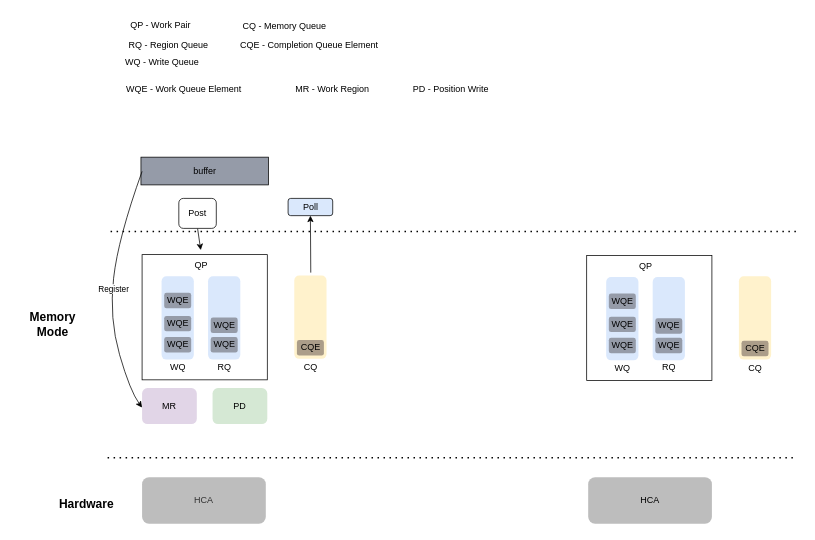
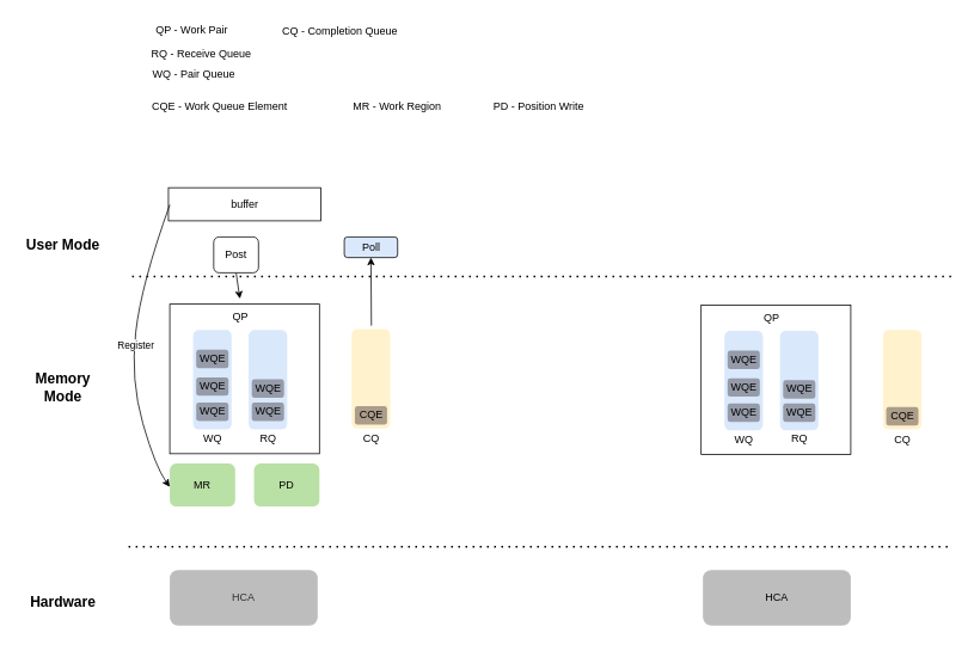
  <mxCell id="0" />
  <mxCell id="1" parent="0" />
  <mxCell id="2" value="" style="whiteSpace=wrap;html=1;aspect=fixed;" vertex="1" parent="1"><mxGeometry x="189" y="339" width="167" height="167" as="geometry" /></mxCell>
  <mxCell id="3" value="" style="rounded=1;whiteSpace=wrap;html=1;fillColor=#dae8fc;strokeColor=none;" vertex="1" parent="1"><mxGeometry x="215" y="368" width="43" height="111" as="geometry" /></mxCell>
  <mxCell id="4" value="QP" style="text;strokeColor=none;align=center;fillColor=none;html=1;verticalAlign=middle;whiteSpace=wrap;rounded=0;" vertex="1" parent="1"><mxGeometry x="228" y="342" width="79.5" height="21" as="geometry" /></mxCell>
  <mxCell id="5" value="" style="rounded=1;whiteSpace=wrap;html=1;fillColor=#dae8fc;strokeColor=none;" vertex="1" parent="1"><mxGeometry x="277" y="368" width="43" height="111" as="geometry" /></mxCell>
  <mxCell id="6" value="WQ" style="text;strokeColor=none;align=center;fillColor=none;html=1;verticalAlign=middle;whiteSpace=wrap;rounded=0;" vertex="1" parent="1"><mxGeometry x="224.5" y="479" width="24" height="21" as="geometry" /></mxCell>
  <mxCell id="7" value="QP - Work Pair&amp;nbsp;" style="text;strokeColor=none;align=center;fillColor=none;html=1;verticalAlign=middle;whiteSpace=wrap;rounded=0;" vertex="1" parent="1"><mxGeometry x="163.13" y="20" width="105" height="25" as="geometry" /></mxCell>
- <mxCell id="8" value="RQ - Region Queue" style="text;strokeColor=none;align=center;fillColor=none;html=1;verticalAlign=middle;whiteSpace=wrap;rounded=0;" vertex="1" parent="1"><mxGeometry x="167" y="45" width="115" height="30" as="geometry" /></mxCell>
+ <mxCell id="8" value="RQ - Receive Queue" style="text;strokeColor=none;align=center;fillColor=none;html=1;verticalAlign=middle;whiteSpace=wrap;rounded=0;" vertex="1" parent="1"><mxGeometry x="167" y="45" width="115" height="30" as="geometry" /></mxCell>
  <mxCell id="9" value="RQ" style="text;strokeColor=none;align=center;fillColor=none;html=1;verticalAlign=middle;whiteSpace=wrap;rounded=0;" vertex="1" parent="1"><mxGeometry x="284.5" y="479" width="28" height="20" as="geometry" /></mxCell>
- <mxCell id="10" value="WQ - Write Queue" style="text;strokeColor=none;align=center;fillColor=none;html=1;verticalAlign=middle;whiteSpace=wrap;rounded=0;" vertex="1" parent="1"><mxGeometry x="158.75" y="71" width="113.75" height="21" as="geometry" /></mxCell>
+ <mxCell id="10" value="WQ - Pair Queue" style="text;strokeColor=none;align=center;fillColor=none;html=1;verticalAlign=middle;whiteSpace=wrap;rounded=0;" vertex="1" parent="1"><mxGeometry x="158.75" y="71" width="113.75" height="21" as="geometry" /></mxCell>
  <mxCell id="11" value="WQE" style="rounded=1;whiteSpace=wrap;html=1;strokeColor=none;fillColor=#959BA8;" vertex="1" parent="1"><mxGeometry x="218.5" y="449" width="36" height="20.5" as="geometry" /></mxCell>
  <mxCell id="12" value="WQE" style="rounded=1;whiteSpace=wrap;html=1;strokeColor=none;fillColor=#959BA8;" vertex="1" parent="1"><mxGeometry x="218.5" y="420.75" width="36" height="20.5" as="geometry" /></mxCell>
  <mxCell id="13" value="WQE" style="rounded=1;whiteSpace=wrap;html=1;strokeColor=none;fillColor=#959BA8;" vertex="1" parent="1"><mxGeometry x="218.5" y="390" width="36" height="20.5" as="geometry" /></mxCell>
  <mxCell id="14" value="WQE" style="rounded=1;whiteSpace=wrap;html=1;strokeColor=none;fillColor=#959BA8;" vertex="1" parent="1"><mxGeometry x="280.5" y="449" width="36" height="20.5" as="geometry" /></mxCell>
  <mxCell id="15" value="WQE" style="rounded=1;whiteSpace=wrap;html=1;strokeColor=none;fillColor=#959BA8;" vertex="1" parent="1"><mxGeometry x="280.5" y="423" width="36" height="20.5" as="geometry" /></mxCell>
- <mxCell id="16" value="WQE - Work Queue Element" style="text;strokeColor=none;align=center;fillColor=none;html=1;verticalAlign=middle;whiteSpace=wrap;rounded=0;" vertex="1" parent="1"><mxGeometry x="163.13" y="108" width="164" height="21" as="geometry" /></mxCell>
+ <mxCell id="16" value="CQE - Work Queue Element" style="text;strokeColor=none;align=center;fillColor=none;html=1;verticalAlign=middle;whiteSpace=wrap;rounded=0;" vertex="1" parent="1"><mxGeometry x="163.13" y="108" width="164" height="21" as="geometry" /></mxCell>
  <mxCell id="17" value="CQ" style="text;strokeColor=none;align=center;fillColor=none;html=1;verticalAlign=middle;whiteSpace=wrap;rounded=0;" vertex="1" parent="1"><mxGeometry x="399.5" y="480" width="28" height="20" as="geometry" /></mxCell>
  <mxCell id="18" value="" style="rounded=1;whiteSpace=wrap;html=1;fillColor=#fff2cc;strokeColor=none;" vertex="1" parent="1"><mxGeometry x="392" y="367" width="43" height="111" as="geometry" /></mxCell>
- <mxCell id="19" value="CQ - Memory Queue" style="text;strokeColor=none;align=center;fillColor=none;html=1;verticalAlign=middle;whiteSpace=wrap;rounded=0;" vertex="1" parent="1"><mxGeometry x="296.5" y="24" width="164" height="21" as="geometry" /></mxCell>
+ <mxCell id="19" value="CQ - Completion Queue" style="text;strokeColor=none;align=center;fillColor=none;html=1;verticalAlign=middle;whiteSpace=wrap;rounded=0;" vertex="1" parent="1"><mxGeometry x="296.5" y="24" width="164" height="21" as="geometry" /></mxCell>
  <mxCell id="20" value="CQE" style="rounded=1;whiteSpace=wrap;html=1;strokeColor=none;fillColor=#AB9D89;" vertex="1" parent="1"><mxGeometry x="395.5" y="453" width="36" height="20.5" as="geometry" /></mxCell>
- <mxCell id="21" value="CQE - Completion Queue Element" style="text;strokeColor=none;align=center;fillColor=none;html=1;verticalAlign=middle;whiteSpace=wrap;rounded=0;" vertex="1" parent="1"><mxGeometry x="312" y="49.5" width="200" height="21" as="geometry" /></mxCell>
  <mxCell id="22" value="HCA" style="rounded=1;whiteSpace=wrap;html=1;fillColor=#BDBDBD;fontColor=#333333;strokeColor=none;" vertex="1" parent="1"><mxGeometry x="189" y="636" width="165" height="62" as="geometry" /></mxCell>
  <mxCell id="23" value="" style="whiteSpace=wrap;html=1;aspect=fixed;" vertex="1" parent="1"><mxGeometry x="782" y="340" width="167" height="167" as="geometry" /></mxCell>
  <mxCell id="24" value="" style="rounded=1;whiteSpace=wrap;html=1;fillColor=#dae8fc;strokeColor=none;" vertex="1" parent="1"><mxGeometry x="808" y="369" width="43" height="111" as="geometry" /></mxCell>
  <mxCell id="25" value="QP" style="text;strokeColor=none;align=center;fillColor=none;html=1;verticalAlign=middle;whiteSpace=wrap;rounded=0;" vertex="1" parent="1"><mxGeometry x="821" y="343" width="79.5" height="21" as="geometry" /></mxCell>
  <mxCell id="26" value="" style="rounded=1;whiteSpace=wrap;html=1;fillColor=#dae8fc;strokeColor=none;" vertex="1" parent="1"><mxGeometry x="870" y="369" width="43" height="111" as="geometry" /></mxCell>
  <mxCell id="27" value="WQ" style="text;strokeColor=none;align=center;fillColor=none;html=1;verticalAlign=middle;whiteSpace=wrap;rounded=0;" vertex="1" parent="1"><mxGeometry x="817.5" y="480" width="24" height="21" as="geometry" /></mxCell>
  <mxCell id="28" value="RQ" style="text;strokeColor=none;align=center;fillColor=none;html=1;verticalAlign=middle;whiteSpace=wrap;rounded=0;" vertex="1" parent="1"><mxGeometry x="877.5" y="480" width="28" height="20" as="geometry" /></mxCell>
  <mxCell id="29" value="WQE" style="rounded=1;whiteSpace=wrap;html=1;strokeColor=none;fillColor=#959BA8;" vertex="1" parent="1"><mxGeometry x="811.5" y="450" width="36" height="20.5" as="geometry" /></mxCell>
  <mxCell id="30" value="WQE" style="rounded=1;whiteSpace=wrap;html=1;strokeColor=none;fillColor=#959BA8;" vertex="1" parent="1"><mxGeometry x="811.5" y="421.75" width="36" height="20.5" as="geometry" /></mxCell>
  <mxCell id="31" value="WQE" style="rounded=1;whiteSpace=wrap;html=1;strokeColor=none;fillColor=#959BA8;" vertex="1" parent="1"><mxGeometry x="811.5" y="391" width="36" height="20.5" as="geometry" /></mxCell>
  <mxCell id="32" value="WQE" style="rounded=1;whiteSpace=wrap;html=1;strokeColor=none;fillColor=#959BA8;" vertex="1" parent="1"><mxGeometry x="873.5" y="450" width="36" height="20.5" as="geometry" /></mxCell>
  <mxCell id="33" value="WQE" style="rounded=1;whiteSpace=wrap;html=1;strokeColor=none;fillColor=#959BA8;" vertex="1" parent="1"><mxGeometry x="873.5" y="424" width="36" height="20.5" as="geometry" /></mxCell>
  <mxCell id="34" value="CQ" style="text;strokeColor=none;align=center;fillColor=none;html=1;verticalAlign=middle;whiteSpace=wrap;rounded=0;" vertex="1" parent="1"><mxGeometry x="992.5" y="481" width="28" height="20" as="geometry" /></mxCell>
  <mxCell id="35" value="" style="rounded=1;whiteSpace=wrap;html=1;fillColor=#fff2cc;strokeColor=none;" vertex="1" parent="1"><mxGeometry x="985" y="368" width="43" height="111" as="geometry" /></mxCell>
  <mxCell id="36" value="CQE" style="rounded=1;whiteSpace=wrap;html=1;strokeColor=none;fillColor=#AB9D89;" vertex="1" parent="1"><mxGeometry x="988.5" y="454" width="36" height="20.5" as="geometry" /></mxCell>
  <mxCell id="37" value="HCA" style="rounded=1;whiteSpace=wrap;html=1;strokeColor=none;fillColor=#BDBDBD;" vertex="1" parent="1"><mxGeometry x="784" y="636" width="165" height="62" as="geometry" /></mxCell>
  <mxCell id="38" value="" style="endArrow=none;dashed=1;html=1;dashPattern=1 3;strokeWidth=2;rounded=0;" edge="1" parent="1"><mxGeometry width="50" height="50" relative="1" as="geometry"><mxPoint x="143" y="610" as="sourcePoint" /><mxPoint x="1061" y="610" as="targetPoint" /></mxGeometry></mxCell>
  <mxCell id="39" value="" style="endArrow=none;dashed=1;html=1;dashPattern=1 3;strokeWidth=2;rounded=0;" edge="1" parent="1"><mxGeometry width="50" height="50" relative="1" as="geometry"><mxPoint x="147" y="308" as="sourcePoint" /><mxPoint x="1065" y="308" as="targetPoint" /></mxGeometry></mxCell>
  <mxCell id="40" value="" style="endArrow=classic;html=1;rounded=0;exitX=0.5;exitY=1;exitDx=0;exitDy=0;" edge="1" parent="1" source="41"><mxGeometry width="50" height="50" relative="1" as="geometry"><mxPoint x="267.25" y="264" as="sourcePoint" /><mxPoint x="267.25" y="333" as="targetPoint" /></mxGeometry></mxCell>
  <mxCell id="41" value="Post" style="rounded=1;whiteSpace=wrap;html=1;" vertex="1" parent="1"><mxGeometry x="238" y="264" width="50" height="40" as="geometry" /></mxCell>
  <mxCell id="42" value="Poll" style="rounded=1;whiteSpace=wrap;html=1;fillColor=#dae8fc;" vertex="1" parent="1"><mxGeometry x="383.75" y="264" width="59.5" height="23" as="geometry" /></mxCell>
  <mxCell id="43" value="" style="endArrow=classic;html=1;rounded=0;entryX=0.5;entryY=1;entryDx=0;entryDy=0;" edge="1" parent="1" target="42"><mxGeometry width="50" height="50" relative="1" as="geometry"><mxPoint x="414" y="363" as="sourcePoint" /><mxPoint x="277.25" y="343" as="targetPoint" /></mxGeometry></mxCell>
+ <mxCell id="44" value="User Mode" style="text;strokeColor=none;align=center;fillColor=none;html=1;verticalAlign=middle;whiteSpace=wrap;rounded=0;fontSize=16;fontStyle=1" vertex="1" parent="1"><mxGeometry x="20" y="257" width="100" height="30" as="geometry" /></mxCell>
  <mxCell id="45" value="Memory Mode" style="text;strokeColor=none;align=center;fillColor=none;html=1;verticalAlign=middle;whiteSpace=wrap;rounded=0;fontSize=16;fontStyle=1" vertex="1" parent="1"><mxGeometry x="20" y="417" width="100" height="30" as="geometry" /></mxCell>
- <mxCell id="46" value="Hardware" style="text;strokeColor=none;align=center;fillColor=none;html=1;verticalAlign=middle;whiteSpace=wrap;rounded=0;fontSize=16;fontStyle=1" vertex="1" parent="1"><mxGeometry x="65" y="656" width="100" height="30" as="geometry" /></mxCell>
- <mxCell id="47" value="MR" style="rounded=1;whiteSpace=wrap;html=1;strokeColor=none;fillColor=#e1d5e7;" vertex="1" parent="1"><mxGeometry x="189" y="517" width="73" height="48" as="geometry" /></mxCell>
- <mxCell id="48" value="PD" style="rounded=1;whiteSpace=wrap;html=1;strokeColor=none;fillColor=#d5e8d4;" vertex="1" parent="1"><mxGeometry x="283" y="517" width="73" height="48" as="geometry" /></mxCell>
+ <mxCell id="46" value="Hardware" style="text;strokeColor=none;align=center;fillColor=none;html=1;verticalAlign=middle;whiteSpace=wrap;rounded=0;fontSize=16;fontStyle=1" vertex="1" parent="1"><mxGeometry x="20" y="656" width="100" height="30" as="geometry" /></mxCell>
+ <mxCell id="47" value="MR" style="rounded=1;whiteSpace=wrap;html=1;strokeColor=none;fillColor=#b9e0a5;" vertex="1" parent="1"><mxGeometry x="189" y="517" width="73" height="48" as="geometry" /></mxCell>
+ <mxCell id="48" value="PD" style="rounded=1;whiteSpace=wrap;html=1;strokeColor=none;fillColor=#B9E0A5;" vertex="1" parent="1"><mxGeometry x="283" y="517" width="73" height="48" as="geometry" /></mxCell>
  <mxCell id="49" value="MR - Work Region" style="text;strokeColor=none;align=center;fillColor=none;html=1;verticalAlign=middle;whiteSpace=wrap;rounded=0;" vertex="1" parent="1"><mxGeometry x="361" y="108" width="164" height="21" as="geometry" /></mxCell>
  <mxCell id="50" value="PD - Position Write" style="text;strokeColor=none;align=center;fillColor=none;html=1;verticalAlign=middle;whiteSpace=wrap;rounded=0;" vertex="1" parent="1"><mxGeometry x="519" y="108" width="164" height="21" as="geometry" /></mxCell>
- <mxCell id="51" value="buffer" style="rounded=0;whiteSpace=wrap;html=1;fillColor=#959ba8;" vertex="1" parent="1"><mxGeometry x="187.5" y="209" width="170" height="37" as="geometry" /></mxCell>
+ <mxCell id="51" value="buffer" style="rounded=0;whiteSpace=wrap;html=1;" vertex="1" parent="1"><mxGeometry x="187.5" y="209" width="170" height="37" as="geometry" /></mxCell>
  <mxCell id="52" value="" style="curved=1;endArrow=classic;html=1;rounded=0;" edge="1" parent="1"><mxGeometry width="50" height="50" relative="1" as="geometry"><mxPoint x="189" y="228" as="sourcePoint" /><mxPoint x="189" y="543" as="targetPoint" /><Array as="points"><mxPoint x="157" y="317" /><mxPoint x="145" y="424" /><mxPoint x="173" y="521" /></Array></mxGeometry></mxCell>
  <mxCell id="53" value="Register" style="edgeLabel;html=1;align=center;verticalAlign=middle;resizable=0;points=[];" vertex="1" connectable="0" parent="52"><mxGeometry x="-0.028" y="1" relative="1" as="geometry"><mxPoint y="1" as="offset" /></mxGeometry></mxCell>
